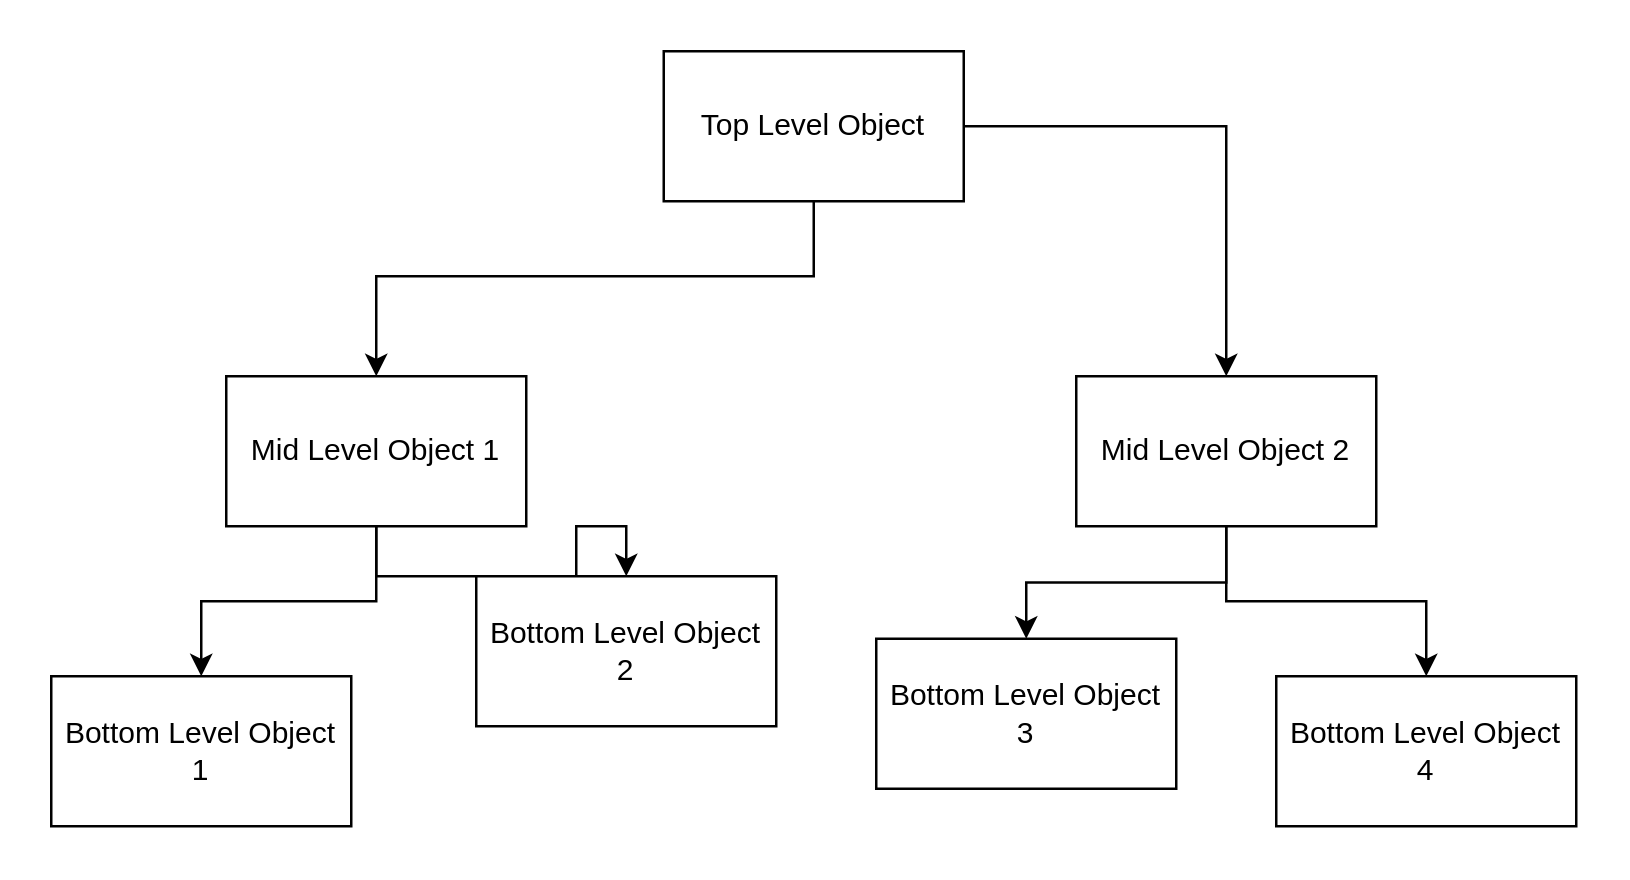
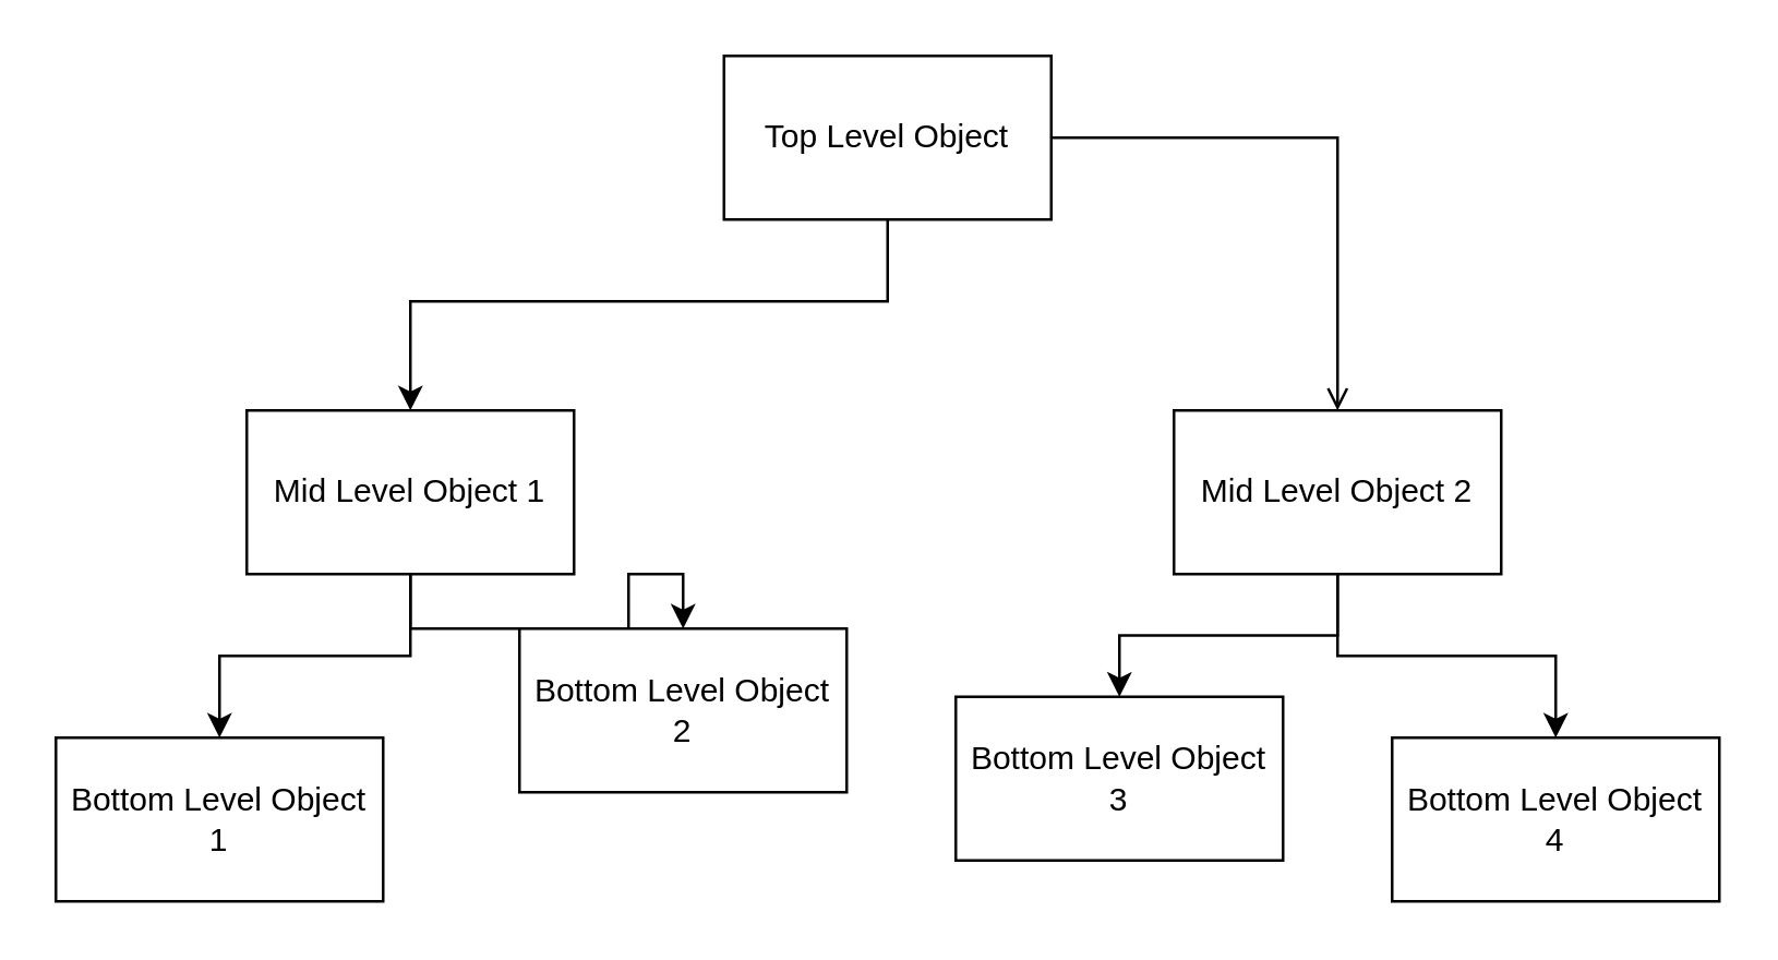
  <mxCell id="0" />
  <mxCell id="1" parent="0" />
  <mxCell id="2" style="edgeStyle=orthogonalEdgeStyle;rounded=0;orthogonalLoop=1;jettySize=auto;html=1;" edge="1" parent="1" source="4" target="7"><mxGeometry relative="1" as="geometry"><Array as="points"><mxPoint x="325" y="110" /><mxPoint x="150" y="110" /></Array></mxGeometry></mxCell>
- <mxCell id="3" style="edgeStyle=orthogonalEdgeStyle;rounded=0;orthogonalLoop=1;jettySize=auto;html=1;" edge="1" parent="1" source="4" target="10"><mxGeometry relative="1" as="geometry" /></mxCell>
+ <mxCell id="3" style="edgeStyle=orthogonalEdgeStyle;rounded=0;orthogonalLoop=1;jettySize=auto;html=1;endArrow=open;" edge="1" parent="1" source="4" target="10"><mxGeometry relative="1" as="geometry" /></mxCell>
  <mxCell id="4" value="Top Level Object" style="rounded=0;whiteSpace=wrap;html=1;" vertex="1" parent="1"><mxGeometry x="265" y="20" width="120" height="60" as="geometry" /></mxCell>
  <mxCell id="5" style="edgeStyle=orthogonalEdgeStyle;rounded=0;orthogonalLoop=1;jettySize=auto;html=1;" edge="1" parent="1" source="7" target="11"><mxGeometry relative="1" as="geometry" /></mxCell>
  <mxCell id="6" style="edgeStyle=orthogonalEdgeStyle;rounded=0;orthogonalLoop=1;jettySize=auto;html=1;" edge="1" parent="1" source="7" target="12"><mxGeometry relative="1" as="geometry" /></mxCell>
  <mxCell id="7" value="Mid Level Object 1" style="rounded=0;whiteSpace=wrap;html=1;" vertex="1" parent="1"><mxGeometry x="90" y="150" width="120" height="60" as="geometry" /></mxCell>
  <mxCell id="8" style="edgeStyle=orthogonalEdgeStyle;rounded=0;orthogonalLoop=1;jettySize=auto;html=1;" edge="1" parent="1" source="10" target="13"><mxGeometry relative="1" as="geometry" /></mxCell>
  <mxCell id="9" style="edgeStyle=orthogonalEdgeStyle;rounded=0;orthogonalLoop=1;jettySize=auto;html=1;" edge="1" parent="1" source="10" target="14"><mxGeometry relative="1" as="geometry" /></mxCell>
  <mxCell id="10" value="Mid Level Object 2" style="rounded=0;whiteSpace=wrap;html=1;" vertex="1" parent="1"><mxGeometry x="430" y="150" width="120" height="60" as="geometry" /></mxCell>
  <mxCell id="11" value="Bottom Level Object 1" style="rounded=0;whiteSpace=wrap;html=1;" vertex="1" parent="1"><mxGeometry x="20" y="270" width="120" height="60" as="geometry" /></mxCell>
  <mxCell id="12" value="Bottom Level Object 2" style="rounded=0;whiteSpace=wrap;html=1;" vertex="1" parent="1"><mxGeometry x="190" y="230" width="120" height="60" as="geometry" /></mxCell>
  <mxCell id="13" value="Bottom Level Object 3" style="rounded=0;whiteSpace=wrap;html=1;" vertex="1" parent="1"><mxGeometry x="350" y="255" width="120" height="60" as="geometry" /></mxCell>
  <mxCell id="14" value="Bottom Level Object 4" style="rounded=0;whiteSpace=wrap;html=1;" vertex="1" parent="1"><mxGeometry x="510" y="270" width="120" height="60" as="geometry" /></mxCell>
